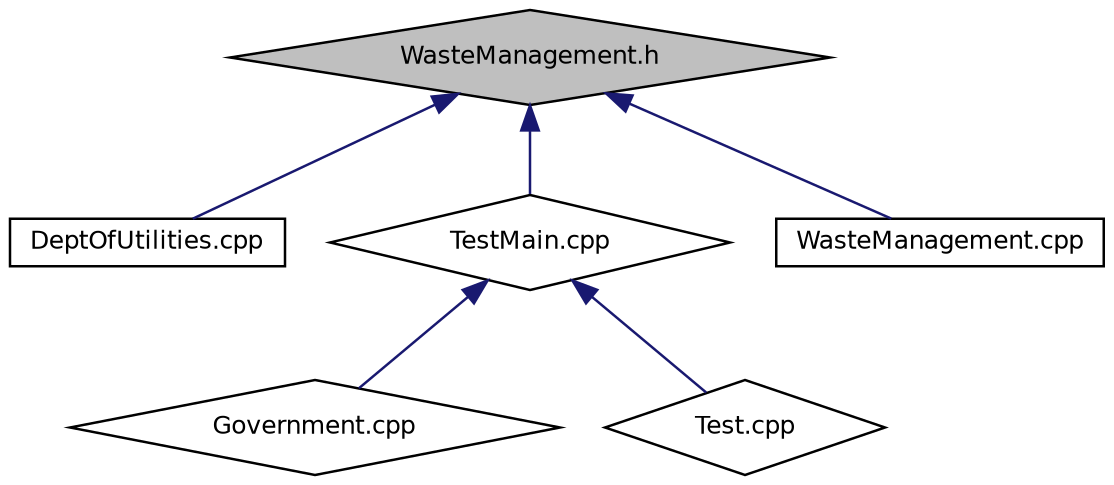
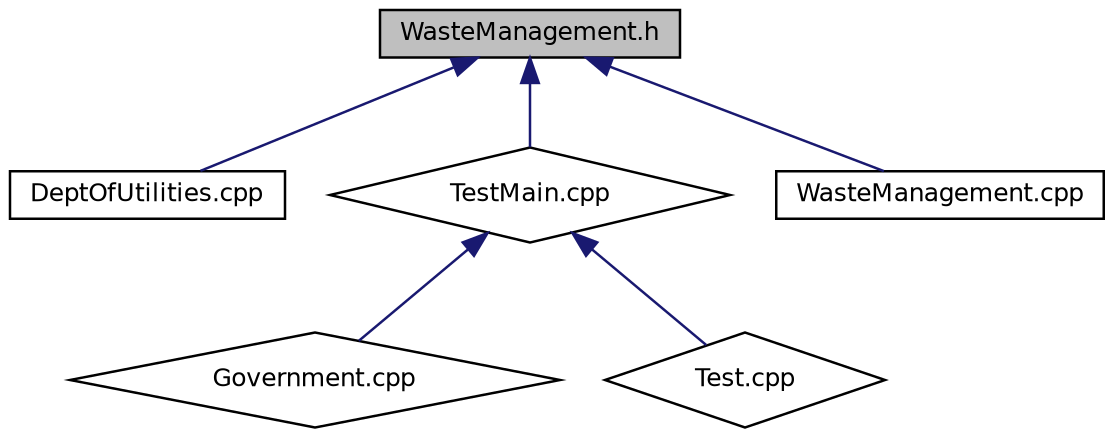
  digraph {
    node [color=black fillcolor=white fontname=Helvetica fontsize=10 shape=box style=filled]
    edge [color=midnightblue dir=back fontname=Helvetica fontsize=10 labelfontname=Helvetica labelfontsize=10 style=solid]
-   n1 [fillcolor=grey75 fontcolor=black height=0.2 label="WasteManagement.h" shape=diamond width=0.4]
+   n1 [fillcolor=grey75 fontcolor=black height=0.2 label="WasteManagement.h" width=0.4]
    n2 [height=0.2 label="DeptOfUtilities.cpp" width=0.4]
    n3 [height=0.2 label="TestMain.cpp" shape=diamond width=0.4]
    n4 [height=0.2 label="WasteManagement.cpp" width=0.4]
    n5 [height=0.2 label="Government.cpp" shape=diamond width=0.4]
    n6 [height=0.2 label="Test.cpp" shape=diamond width=0.4]
    n1 -> n2
    n1 -> n3
    n1 -> n4
    n3 -> n5
    n3 -> n6
  }
